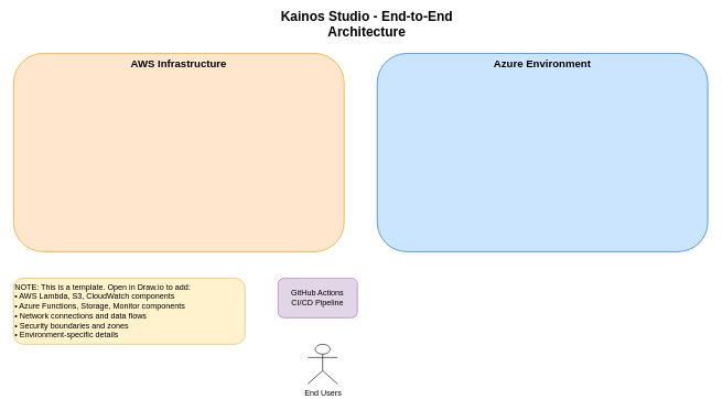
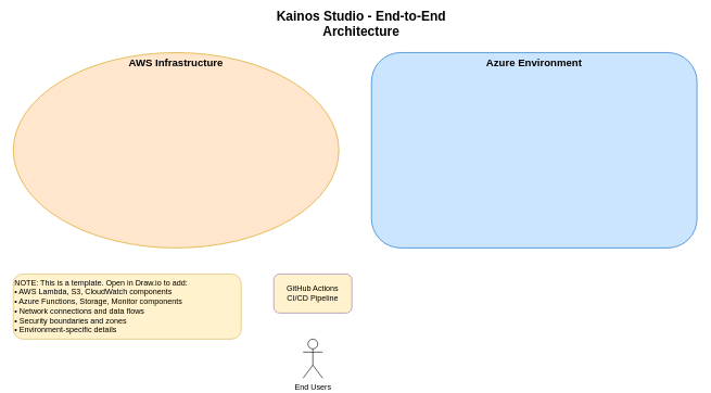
  <mxCell id="0" />
  <mxCell id="1" parent="0" />
  <mxCell id="2" value="Kainos Studio - End-to-End Architecture" style="text;html=1;strokeColor=none;fillColor=none;align=center;verticalAlign=middle;whiteSpace=wrap;rounded=0;fontSize=20;fontStyle=1;" vertex="1" parent="1"><mxGeometry x="370" y="20" width="369" height="30" as="geometry" /></mxCell>
- <mxCell id="3" value="AWS Infrastructure" style="rounded=1;whiteSpace=wrap;html=1;fillColor=#FFE6CC;strokeColor=#D79B00;fontSize=16;fontStyle=1;verticalAlign=top;" vertex="1" parent="1"><mxGeometry x="20" y="80" width="500" height="300" as="geometry" /></mxCell>
+ <mxCell id="3" value="AWS Infrastructure" style="ellipse;whiteSpace=wrap;html=1;fillColor=#FFE6CC;strokeColor=#D79B00;fontSize=16;fontStyle=1;verticalAlign=top;" vertex="1" parent="1"><mxGeometry x="20" y="80" width="500" height="300" as="geometry" /></mxCell>
  <mxCell id="4" value="Azure Environment" style="rounded=1;whiteSpace=wrap;html=1;fillColor=#CCE5FF;strokeColor=#0066CC;fontSize=16;fontStyle=1;verticalAlign=top;" vertex="1" parent="1"><mxGeometry x="570" y="80" width="500" height="300" as="geometry" /></mxCell>
- <mxCell id="5" value="GitHub Actions&#10;CI/CD Pipeline" style="rounded=1;whiteSpace=wrap;html=1;fillColor=#E1D5E7;strokeColor=#9673A6;" vertex="1" parent="1"><mxGeometry x="420" y="420" width="120" height="60" as="geometry" /></mxCell>
- <mxCell id="6" value="End Users" style="shape=umlActor;verticalLabelPosition=bottom;verticalAlign=top;html=1;outlineConnect=0;" vertex="1" parent="1"><mxGeometry x="465" y="520" width="45" height="60" as="geometry" /></mxCell>
+ <mxCell id="5" value="GitHub Actions&#10;CI/CD Pipeline" style="rounded=1;whiteSpace=wrap;html=1;fillColor=#fff2cc;strokeColor=#9673A6;" vertex="1" parent="1"><mxGeometry x="420" y="420" width="120" height="60" as="geometry" /></mxCell>
+ <mxCell id="6" value="End Users" style="shape=umlActor;verticalLabelPosition=bottom;verticalAlign=top;html=1;outlineConnect=0;" vertex="1" parent="1"><mxGeometry x="465" y="520" width="30" height="60" as="geometry" /></mxCell>
  <mxCell id="7" value="NOTE: This is a template. Open in Draw.io to add:&#10;• AWS Lambda, S3, CloudWatch components&#10;• Azure Functions, Storage, Monitor components&#10;• Network connections and data flows&#10;• Security boundaries and zones&#10;• Environment-specific details" style="text;html=1;strokeColor=#d6b656;fillColor=#fff2cc;align=left;verticalAlign=top;whiteSpace=wrap;rounded=1;" vertex="1" parent="1"><mxGeometry x="20" y="420" width="350" height="100" as="geometry" /></mxCell>
